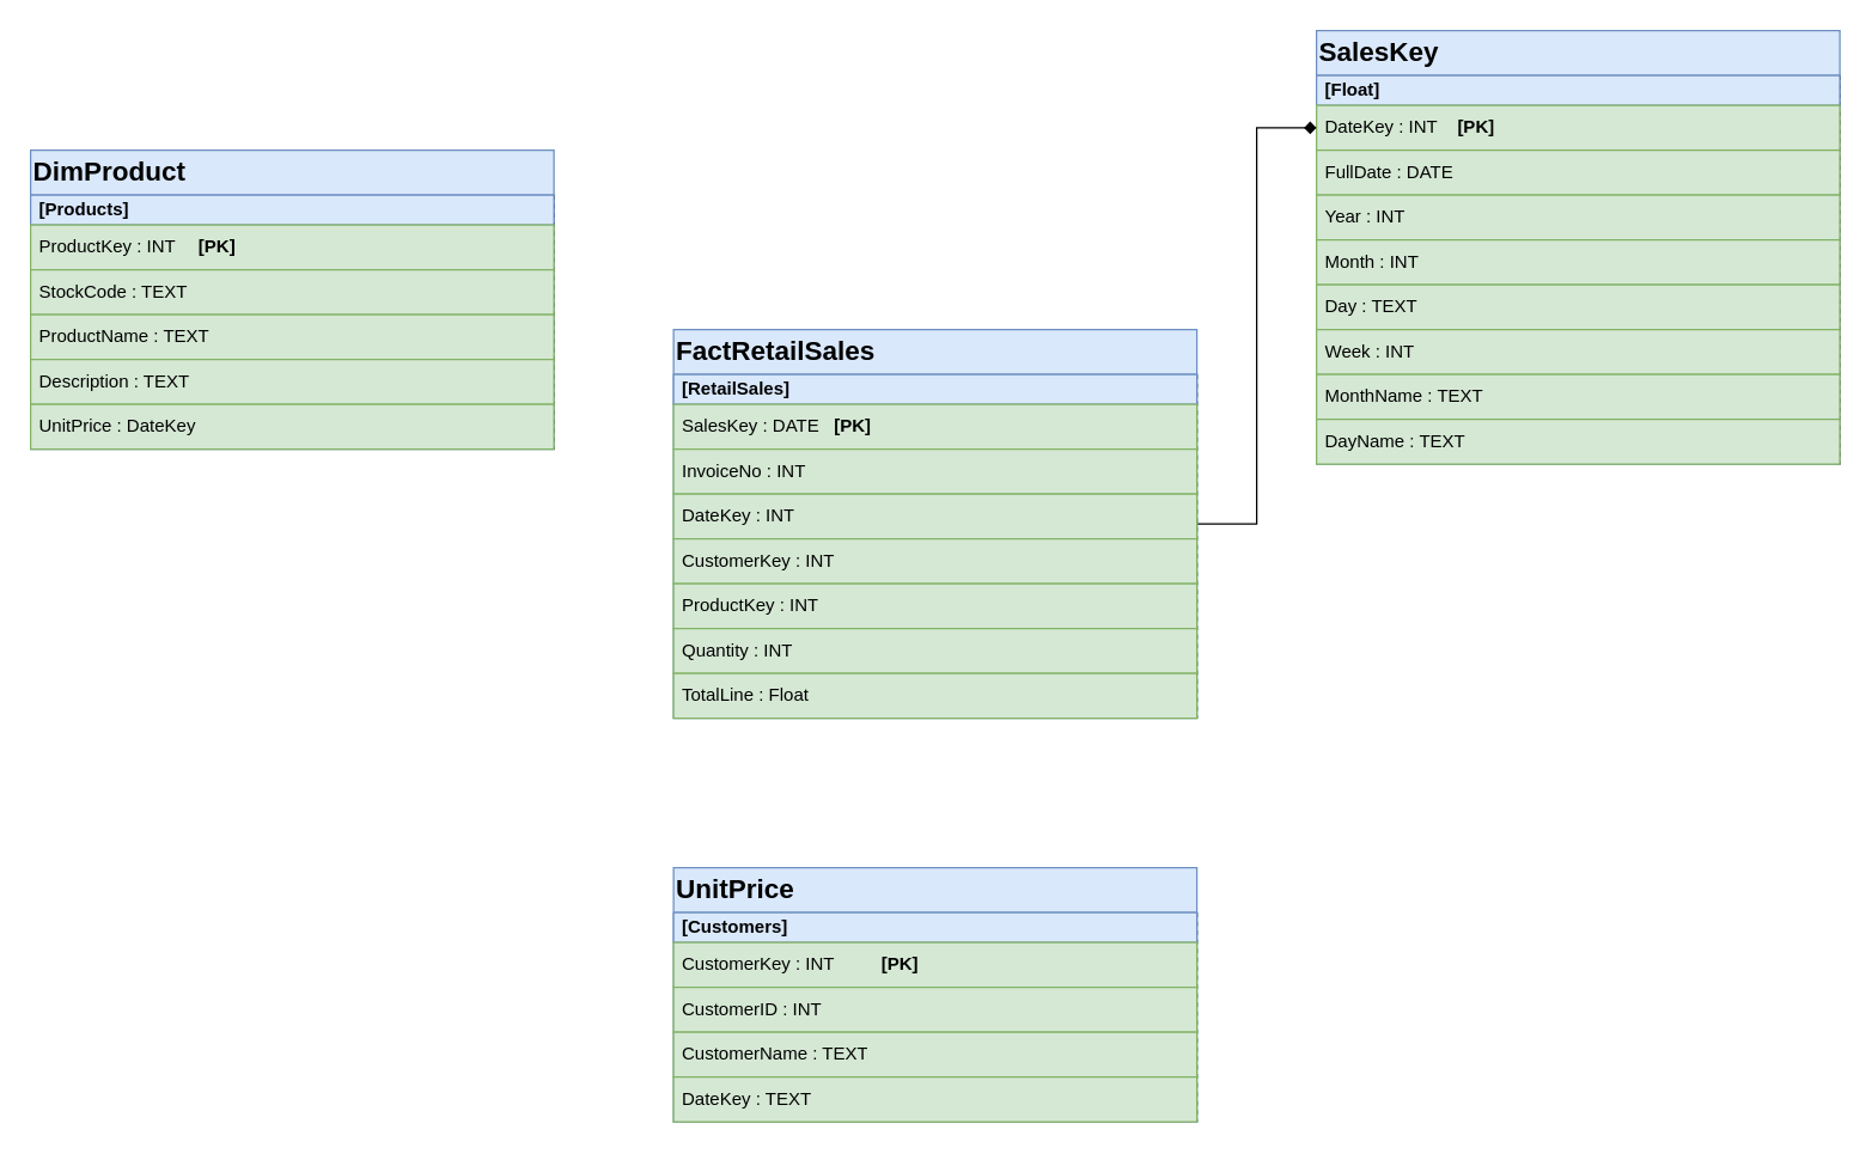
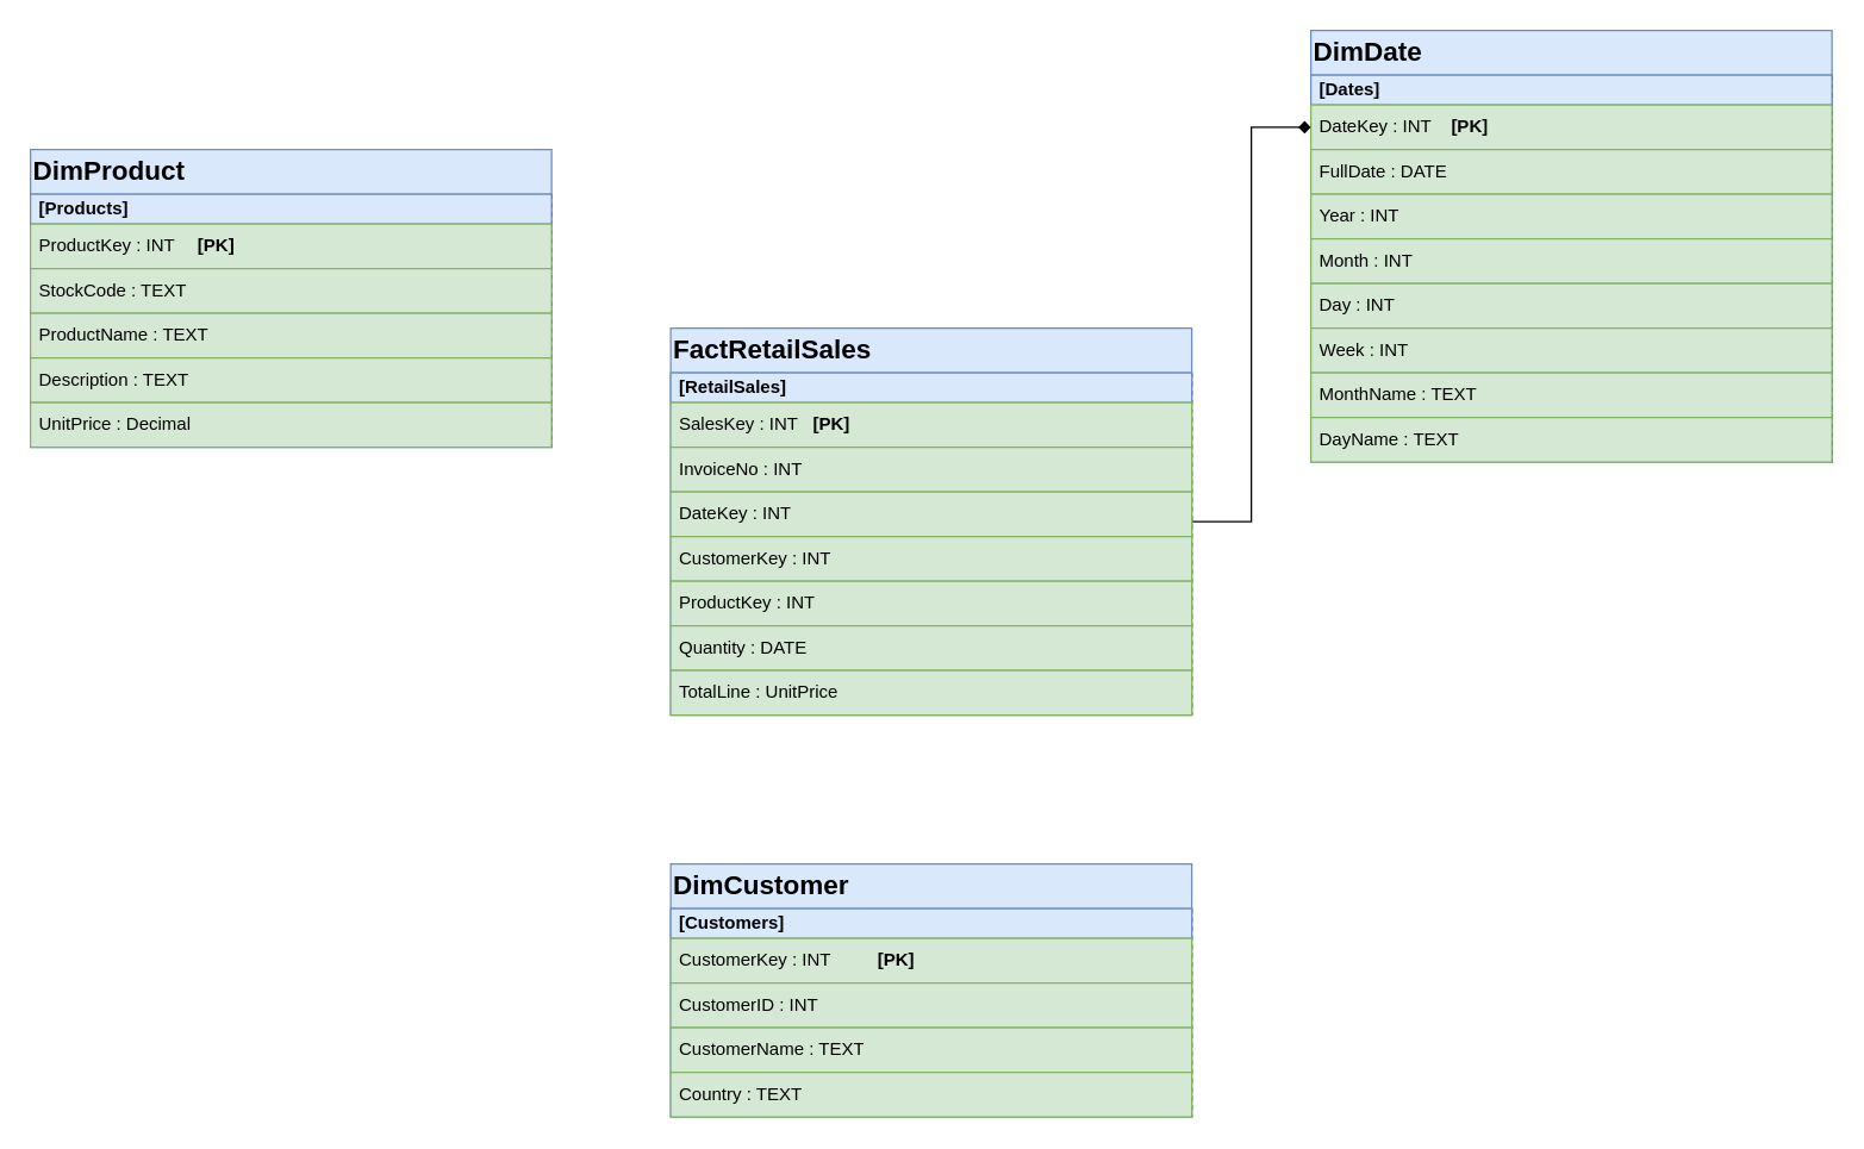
  <mxCell id="0" />
  <mxCell id="1" parent="0" />
  <mxCell id="2" value="&lt;h2&gt;DimProduct&lt;/h2&gt;" style="swimlane;fontStyle=0;childLayout=stackLayout;horizontal=1;startSize=30;horizontalStack=0;resizeParent=1;resizeParentMax=0;resizeLast=0;collapsible=1;marginBottom=0;whiteSpace=wrap;html=1;rounded=0;glass=0;shadow=0;separatorColor=#141414;fillColor=#dae8fc;strokeColor=#6c8ebf;align=left;" vertex="1" parent="1"><mxGeometry x="20" y="100" width="350" height="200" as="geometry" /></mxCell>
  <mxCell id="3" value="[Products]" style="text;strokeColor=#6c8ebf;fillColor=#dae8fc;align=left;verticalAlign=middle;spacingLeft=4;spacingRight=4;overflow=hidden;points=[[0,0.5],[1,0.5]];portConstraint=eastwest;rotatable=0;whiteSpace=wrap;html=1;fontStyle=1" vertex="1" parent="2"><mxGeometry y="30" width="350" height="20" as="geometry" /></mxCell>
  <mxCell id="4" value="ProductKey : INT&amp;nbsp;&lt;span style=&quot;white-space: pre;&quot;&gt;&#09;&lt;/span&gt;&lt;b&gt;[PK]&lt;/b&gt;" style="text;strokeColor=#82b366;fillColor=#d5e8d4;align=left;verticalAlign=middle;spacingLeft=4;spacingRight=4;overflow=hidden;points=[[0,0.5],[1,0.5]];portConstraint=eastwest;rotatable=0;whiteSpace=wrap;html=1;fontStyle=0" vertex="1" parent="2"><mxGeometry y="50" width="350" height="30" as="geometry" /></mxCell>
  <mxCell id="5" value="StockCode : TEXT&amp;nbsp;" style="text;strokeColor=#82b366;fillColor=#d5e8d4;align=left;verticalAlign=middle;spacingLeft=4;spacingRight=4;overflow=hidden;points=[[0,0.5],[1,0.5]];portConstraint=eastwest;rotatable=0;whiteSpace=wrap;html=1;fontStyle=0" vertex="1" parent="2"><mxGeometry y="80" width="350" height="30" as="geometry" /></mxCell>
  <mxCell id="6" value="ProductName : TEXT&amp;nbsp;" style="text;strokeColor=#82b366;fillColor=#d5e8d4;align=left;verticalAlign=middle;spacingLeft=4;spacingRight=4;overflow=hidden;points=[[0,0.5],[1,0.5]];portConstraint=eastwest;rotatable=0;whiteSpace=wrap;html=1;fontStyle=0" vertex="1" parent="2"><mxGeometry y="110" width="350" height="30" as="geometry" /></mxCell>
  <mxCell id="7" value="Description : TEXT&amp;nbsp;" style="text;strokeColor=#82b366;fillColor=#d5e8d4;align=left;verticalAlign=middle;spacingLeft=4;spacingRight=4;overflow=hidden;points=[[0,0.5],[1,0.5]];portConstraint=eastwest;rotatable=0;whiteSpace=wrap;html=1;fontStyle=0" vertex="1" parent="2"><mxGeometry y="140" width="350" height="30" as="geometry" /></mxCell>
- <mxCell id="8" value="UnitPrice : DateKey&amp;nbsp;" style="text;strokeColor=#82b366;fillColor=#d5e8d4;align=left;verticalAlign=middle;spacingLeft=4;spacingRight=4;overflow=hidden;points=[[0,0.5],[1,0.5]];portConstraint=eastwest;rotatable=0;whiteSpace=wrap;html=1;fontStyle=0" vertex="1" parent="2"><mxGeometry y="170" width="350" height="30" as="geometry" /></mxCell>
- <mxCell id="9" value="&lt;h2&gt;UnitPrice&lt;/h2&gt;" style="swimlane;fontStyle=0;childLayout=stackLayout;horizontal=1;startSize=30;horizontalStack=0;resizeParent=1;resizeParentMax=0;resizeLast=0;collapsible=1;marginBottom=0;whiteSpace=wrap;html=1;rounded=0;glass=0;shadow=0;separatorColor=#141414;fillColor=#dae8fc;strokeColor=#6c8ebf;align=left;" vertex="1" parent="1"><mxGeometry x="450" y="580" width="350" height="170" as="geometry" /></mxCell>
+ <mxCell id="8" value="UnitPrice : Decimal&amp;nbsp;" style="text;strokeColor=#82b366;fillColor=#d5e8d4;align=left;verticalAlign=middle;spacingLeft=4;spacingRight=4;overflow=hidden;points=[[0,0.5],[1,0.5]];portConstraint=eastwest;rotatable=0;whiteSpace=wrap;html=1;fontStyle=0" vertex="1" parent="2"><mxGeometry y="170" width="350" height="30" as="geometry" /></mxCell>
+ <mxCell id="9" value="&lt;h2&gt;DimCustomer&lt;/h2&gt;" style="swimlane;fontStyle=0;childLayout=stackLayout;horizontal=1;startSize=30;horizontalStack=0;resizeParent=1;resizeParentMax=0;resizeLast=0;collapsible=1;marginBottom=0;whiteSpace=wrap;html=1;rounded=0;glass=0;shadow=0;separatorColor=#141414;fillColor=#dae8fc;strokeColor=#6c8ebf;align=left;" vertex="1" parent="1"><mxGeometry x="450" y="580" width="350" height="170" as="geometry" /></mxCell>
  <mxCell id="10" value="[Customers]" style="text;strokeColor=#6c8ebf;fillColor=#dae8fc;align=left;verticalAlign=middle;spacingLeft=4;spacingRight=4;overflow=hidden;points=[[0,0.5],[1,0.5]];portConstraint=eastwest;rotatable=0;whiteSpace=wrap;html=1;fontStyle=1" vertex="1" parent="9"><mxGeometry y="30" width="350" height="20" as="geometry" /></mxCell>
  <mxCell id="11" value="CustomerKey : INT&amp;nbsp;&lt;span style=&quot;white-space: pre;&quot;&gt;&#09;&lt;/span&gt;&lt;b&gt;[PK]&lt;/b&gt;" style="text;strokeColor=#82b366;fillColor=#d5e8d4;align=left;verticalAlign=middle;spacingLeft=4;spacingRight=4;overflow=hidden;points=[[0,0.5],[1,0.5]];portConstraint=eastwest;rotatable=0;whiteSpace=wrap;html=1;fontStyle=0" vertex="1" parent="9"><mxGeometry y="50" width="350" height="30" as="geometry" /></mxCell>
  <mxCell id="12" value="CustomerID : INT&amp;nbsp;" style="text;strokeColor=#82b366;fillColor=#d5e8d4;align=left;verticalAlign=middle;spacingLeft=4;spacingRight=4;overflow=hidden;points=[[0,0.5],[1,0.5]];portConstraint=eastwest;rotatable=0;whiteSpace=wrap;html=1;fontStyle=0" vertex="1" parent="9"><mxGeometry y="80" width="350" height="30" as="geometry" /></mxCell>
  <mxCell id="13" value="CustomerName : TEXT" style="text;strokeColor=#82b366;fillColor=#d5e8d4;align=left;verticalAlign=middle;spacingLeft=4;spacingRight=4;overflow=hidden;points=[[0,0.5],[1,0.5]];portConstraint=eastwest;rotatable=0;whiteSpace=wrap;html=1;fontStyle=0" vertex="1" parent="9"><mxGeometry y="110" width="350" height="30" as="geometry" /></mxCell>
- <mxCell id="14" value="DateKey : TEXT&amp;nbsp;" style="text;strokeColor=#82b366;fillColor=#d5e8d4;align=left;verticalAlign=middle;spacingLeft=4;spacingRight=4;overflow=hidden;points=[[0,0.5],[1,0.5]];portConstraint=eastwest;rotatable=0;whiteSpace=wrap;html=1;fontStyle=0" vertex="1" parent="9"><mxGeometry y="140" width="350" height="30" as="geometry" /></mxCell>
- <mxCell id="15" value="&lt;h2&gt;SalesKey&lt;/h2&gt;" style="swimlane;fontStyle=0;childLayout=stackLayout;horizontal=1;startSize=30;horizontalStack=0;resizeParent=1;resizeParentMax=0;resizeLast=0;collapsible=1;marginBottom=0;whiteSpace=wrap;html=1;rounded=0;glass=0;shadow=0;separatorColor=#141414;fillColor=#dae8fc;strokeColor=#6c8ebf;align=left;" vertex="1" parent="1"><mxGeometry x="880" y="20" width="350" height="290" as="geometry" /></mxCell>
- <mxCell id="16" value="[Float]" style="text;strokeColor=#6c8ebf;fillColor=#dae8fc;align=left;verticalAlign=middle;spacingLeft=4;spacingRight=4;overflow=hidden;points=[[0,0.5],[1,0.5]];portConstraint=eastwest;rotatable=0;whiteSpace=wrap;html=1;fontStyle=1" vertex="1" parent="15"><mxGeometry y="30" width="350" height="20" as="geometry" /></mxCell>
+ <mxCell id="14" value="Country : TEXT&amp;nbsp;" style="text;strokeColor=#82b366;fillColor=#d5e8d4;align=left;verticalAlign=middle;spacingLeft=4;spacingRight=4;overflow=hidden;points=[[0,0.5],[1,0.5]];portConstraint=eastwest;rotatable=0;whiteSpace=wrap;html=1;fontStyle=0" vertex="1" parent="9"><mxGeometry y="140" width="350" height="30" as="geometry" /></mxCell>
+ <mxCell id="15" value="&lt;h2&gt;DimDate&lt;/h2&gt;" style="swimlane;fontStyle=0;childLayout=stackLayout;horizontal=1;startSize=30;horizontalStack=0;resizeParent=1;resizeParentMax=0;resizeLast=0;collapsible=1;marginBottom=0;whiteSpace=wrap;html=1;rounded=0;glass=0;shadow=0;separatorColor=#141414;fillColor=#dae8fc;strokeColor=#6c8ebf;align=left;" vertex="1" parent="1"><mxGeometry x="880" y="20" width="350" height="290" as="geometry" /></mxCell>
+ <mxCell id="16" value="[Dates]" style="text;strokeColor=#6c8ebf;fillColor=#dae8fc;align=left;verticalAlign=middle;spacingLeft=4;spacingRight=4;overflow=hidden;points=[[0,0.5],[1,0.5]];portConstraint=eastwest;rotatable=0;whiteSpace=wrap;html=1;fontStyle=1" vertex="1" parent="15"><mxGeometry y="30" width="350" height="20" as="geometry" /></mxCell>
  <mxCell id="17" value="DateKey : INT&amp;nbsp; &amp;nbsp; &lt;b&gt;[PK]&lt;/b&gt;" style="text;strokeColor=#82b366;fillColor=#d5e8d4;align=left;verticalAlign=middle;spacingLeft=4;spacingRight=4;overflow=hidden;points=[[0,0.5],[1,0.5]];portConstraint=eastwest;rotatable=0;whiteSpace=wrap;html=1;fontStyle=0" vertex="1" parent="15"><mxGeometry y="50" width="350" height="30" as="geometry" /></mxCell>
  <mxCell id="18" value="FullDate : DATE&amp;nbsp;" style="text;strokeColor=#82b366;fillColor=#d5e8d4;align=left;verticalAlign=middle;spacingLeft=4;spacingRight=4;overflow=hidden;points=[[0,0.5],[1,0.5]];portConstraint=eastwest;rotatable=0;whiteSpace=wrap;html=1;fontStyle=0" vertex="1" parent="15"><mxGeometry y="80" width="350" height="30" as="geometry" /></mxCell>
  <mxCell id="19" value="Year : INT" style="text;strokeColor=#82b366;fillColor=#d5e8d4;align=left;verticalAlign=middle;spacingLeft=4;spacingRight=4;overflow=hidden;points=[[0,0.5],[1,0.5]];portConstraint=eastwest;rotatable=0;whiteSpace=wrap;html=1;fontStyle=0" vertex="1" parent="15"><mxGeometry y="110" width="350" height="30" as="geometry" /></mxCell>
  <mxCell id="20" value="Month : INT" style="text;strokeColor=#82b366;fillColor=#d5e8d4;align=left;verticalAlign=middle;spacingLeft=4;spacingRight=4;overflow=hidden;points=[[0,0.5],[1,0.5]];portConstraint=eastwest;rotatable=0;whiteSpace=wrap;html=1;fontStyle=0" vertex="1" parent="15"><mxGeometry y="140" width="350" height="30" as="geometry" /></mxCell>
- <mxCell id="21" value="Day : TEXT" style="text;strokeColor=#82b366;fillColor=#d5e8d4;align=left;verticalAlign=middle;spacingLeft=4;spacingRight=4;overflow=hidden;points=[[0,0.5],[1,0.5]];portConstraint=eastwest;rotatable=0;whiteSpace=wrap;html=1;fontStyle=0" vertex="1" parent="15"><mxGeometry y="170" width="350" height="30" as="geometry" /></mxCell>
+ <mxCell id="21" value="Day : INT" style="text;strokeColor=#82b366;fillColor=#d5e8d4;align=left;verticalAlign=middle;spacingLeft=4;spacingRight=4;overflow=hidden;points=[[0,0.5],[1,0.5]];portConstraint=eastwest;rotatable=0;whiteSpace=wrap;html=1;fontStyle=0" vertex="1" parent="15"><mxGeometry y="170" width="350" height="30" as="geometry" /></mxCell>
  <mxCell id="22" value="Week : INT" style="text;strokeColor=#82b366;fillColor=#d5e8d4;align=left;verticalAlign=middle;spacingLeft=4;spacingRight=4;overflow=hidden;points=[[0,0.5],[1,0.5]];portConstraint=eastwest;rotatable=0;whiteSpace=wrap;html=1;fontStyle=0" vertex="1" parent="15"><mxGeometry y="200" width="350" height="30" as="geometry" /></mxCell>
  <mxCell id="23" value="MonthName : TEXT" style="text;strokeColor=#82b366;fillColor=#d5e8d4;align=left;verticalAlign=middle;spacingLeft=4;spacingRight=4;overflow=hidden;points=[[0,0.5],[1,0.5]];portConstraint=eastwest;rotatable=0;whiteSpace=wrap;html=1;fontStyle=0" vertex="1" parent="15"><mxGeometry y="230" width="350" height="30" as="geometry" /></mxCell>
  <mxCell id="24" value="DayName : TEXT" style="text;strokeColor=#82b366;fillColor=#d5e8d4;align=left;verticalAlign=middle;spacingLeft=4;spacingRight=4;overflow=hidden;points=[[0,0.5],[1,0.5]];portConstraint=eastwest;rotatable=0;whiteSpace=wrap;html=1;fontStyle=0" vertex="1" parent="15"><mxGeometry y="260" width="350" height="30" as="geometry" /></mxCell>
  <mxCell id="25" style="edgeStyle=orthogonalEdgeStyle;rounded=0;orthogonalLoop=1;jettySize=auto;html=1;exitX=1;exitY=0.5;exitDx=0;exitDy=0;endArrow=diamond;" edge="1" parent="1" source="26" target="17"><mxGeometry relative="1" as="geometry" /></mxCell>
  <mxCell id="26" value="&lt;h2&gt;FactRetailSales&lt;/h2&gt;" style="swimlane;fontStyle=0;childLayout=stackLayout;horizontal=1;startSize=30;horizontalStack=0;resizeParent=1;resizeParentMax=0;resizeLast=0;collapsible=1;marginBottom=0;whiteSpace=wrap;html=1;rounded=0;glass=0;shadow=0;separatorColor=#141414;fillColor=#dae8fc;strokeColor=#6c8ebf;align=left;" vertex="1" parent="1"><mxGeometry x="450" y="220" width="350" height="260" as="geometry" /></mxCell>
  <mxCell id="27" value="[RetailSales]" style="text;strokeColor=#6c8ebf;fillColor=#dae8fc;align=left;verticalAlign=middle;spacingLeft=4;spacingRight=4;overflow=hidden;points=[[0,0.5],[1,0.5]];portConstraint=eastwest;rotatable=0;whiteSpace=wrap;html=1;fontStyle=1" vertex="1" parent="26"><mxGeometry y="30" width="350" height="20" as="geometry" /></mxCell>
- <mxCell id="28" value="SalesKey : DATE&amp;nbsp; &amp;nbsp;&lt;b&gt;[PK]&lt;/b&gt;" style="text;strokeColor=#82b366;fillColor=#d5e8d4;align=left;verticalAlign=middle;spacingLeft=4;spacingRight=4;overflow=hidden;points=[[0,0.5],[1,0.5]];portConstraint=eastwest;rotatable=0;whiteSpace=wrap;html=1;fontStyle=0" vertex="1" parent="26"><mxGeometry y="50" width="350" height="30" as="geometry" /></mxCell>
+ <mxCell id="28" value="SalesKey : INT&amp;nbsp; &amp;nbsp;&lt;b&gt;[PK]&lt;/b&gt;" style="text;strokeColor=#82b366;fillColor=#d5e8d4;align=left;verticalAlign=middle;spacingLeft=4;spacingRight=4;overflow=hidden;points=[[0,0.5],[1,0.5]];portConstraint=eastwest;rotatable=0;whiteSpace=wrap;html=1;fontStyle=0" vertex="1" parent="26"><mxGeometry y="50" width="350" height="30" as="geometry" /></mxCell>
  <mxCell id="29" value="InvoiceNo : INT&amp;nbsp;" style="text;strokeColor=#82b366;fillColor=#d5e8d4;align=left;verticalAlign=middle;spacingLeft=4;spacingRight=4;overflow=hidden;points=[[0,0.5],[1,0.5]];portConstraint=eastwest;rotatable=0;whiteSpace=wrap;html=1;fontStyle=0" vertex="1" parent="26"><mxGeometry y="80" width="350" height="30" as="geometry" /></mxCell>
  <mxCell id="30" value="DateKey : INT" style="text;strokeColor=#82b366;fillColor=#d5e8d4;align=left;verticalAlign=middle;spacingLeft=4;spacingRight=4;overflow=hidden;points=[[0,0.5],[1,0.5]];portConstraint=eastwest;rotatable=0;whiteSpace=wrap;html=1;fontStyle=0" vertex="1" parent="26"><mxGeometry y="110" width="350" height="30" as="geometry" /></mxCell>
  <mxCell id="31" value="CustomerKey : INT" style="text;strokeColor=#82b366;fillColor=#d5e8d4;align=left;verticalAlign=middle;spacingLeft=4;spacingRight=4;overflow=hidden;points=[[0,0.5],[1,0.5]];portConstraint=eastwest;rotatable=0;whiteSpace=wrap;html=1;fontStyle=0" vertex="1" parent="26"><mxGeometry y="140" width="350" height="30" as="geometry" /></mxCell>
  <mxCell id="32" value="ProductKey : INT" style="text;strokeColor=#82b366;fillColor=#d5e8d4;align=left;verticalAlign=middle;spacingLeft=4;spacingRight=4;overflow=hidden;points=[[0,0.5],[1,0.5]];portConstraint=eastwest;rotatable=0;whiteSpace=wrap;html=1;fontStyle=0" vertex="1" parent="26"><mxGeometry y="170" width="350" height="30" as="geometry" /></mxCell>
- <mxCell id="33" value="Quantity : INT" style="text;strokeColor=#82b366;fillColor=#d5e8d4;align=left;verticalAlign=middle;spacingLeft=4;spacingRight=4;overflow=hidden;points=[[0,0.5],[1,0.5]];portConstraint=eastwest;rotatable=0;whiteSpace=wrap;html=1;fontStyle=0" vertex="1" parent="26"><mxGeometry y="200" width="350" height="30" as="geometry" /></mxCell>
- <mxCell id="34" value="TotalLine : Float&amp;nbsp;" style="text;strokeColor=#82b366;fillColor=#d5e8d4;align=left;verticalAlign=middle;spacingLeft=4;spacingRight=4;overflow=hidden;points=[[0,0.5],[1,0.5]];portConstraint=eastwest;rotatable=0;whiteSpace=wrap;html=1;fontStyle=0" vertex="1" parent="26"><mxGeometry y="230" width="350" height="30" as="geometry" /></mxCell>
+ <mxCell id="33" value="Quantity : DATE" style="text;strokeColor=#82b366;fillColor=#d5e8d4;align=left;verticalAlign=middle;spacingLeft=4;spacingRight=4;overflow=hidden;points=[[0,0.5],[1,0.5]];portConstraint=eastwest;rotatable=0;whiteSpace=wrap;html=1;fontStyle=0" vertex="1" parent="26"><mxGeometry y="200" width="350" height="30" as="geometry" /></mxCell>
+ <mxCell id="34" value="TotalLine : UnitPrice&amp;nbsp;" style="text;strokeColor=#82b366;fillColor=#d5e8d4;align=left;verticalAlign=middle;spacingLeft=4;spacingRight=4;overflow=hidden;points=[[0,0.5],[1,0.5]];portConstraint=eastwest;rotatable=0;whiteSpace=wrap;html=1;fontStyle=0" vertex="1" parent="26"><mxGeometry y="230" width="350" height="30" as="geometry" /></mxCell>
